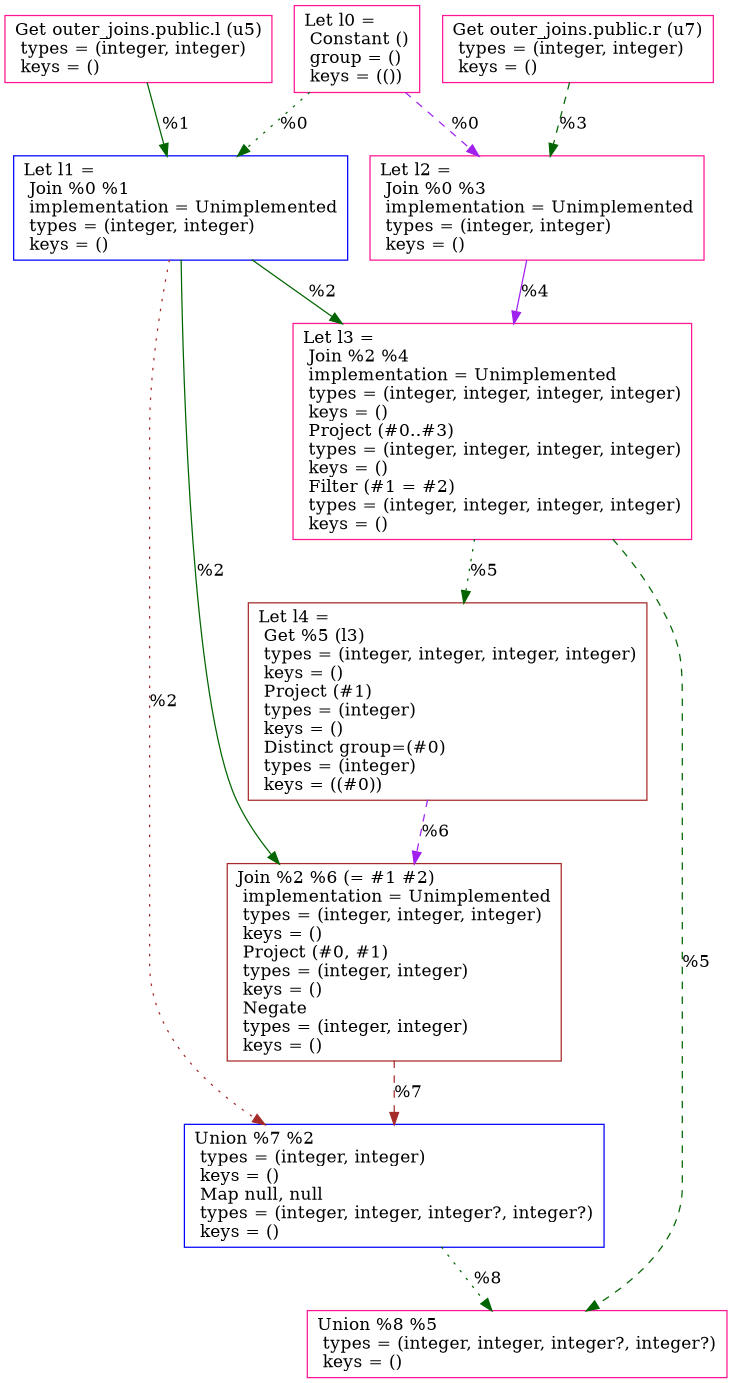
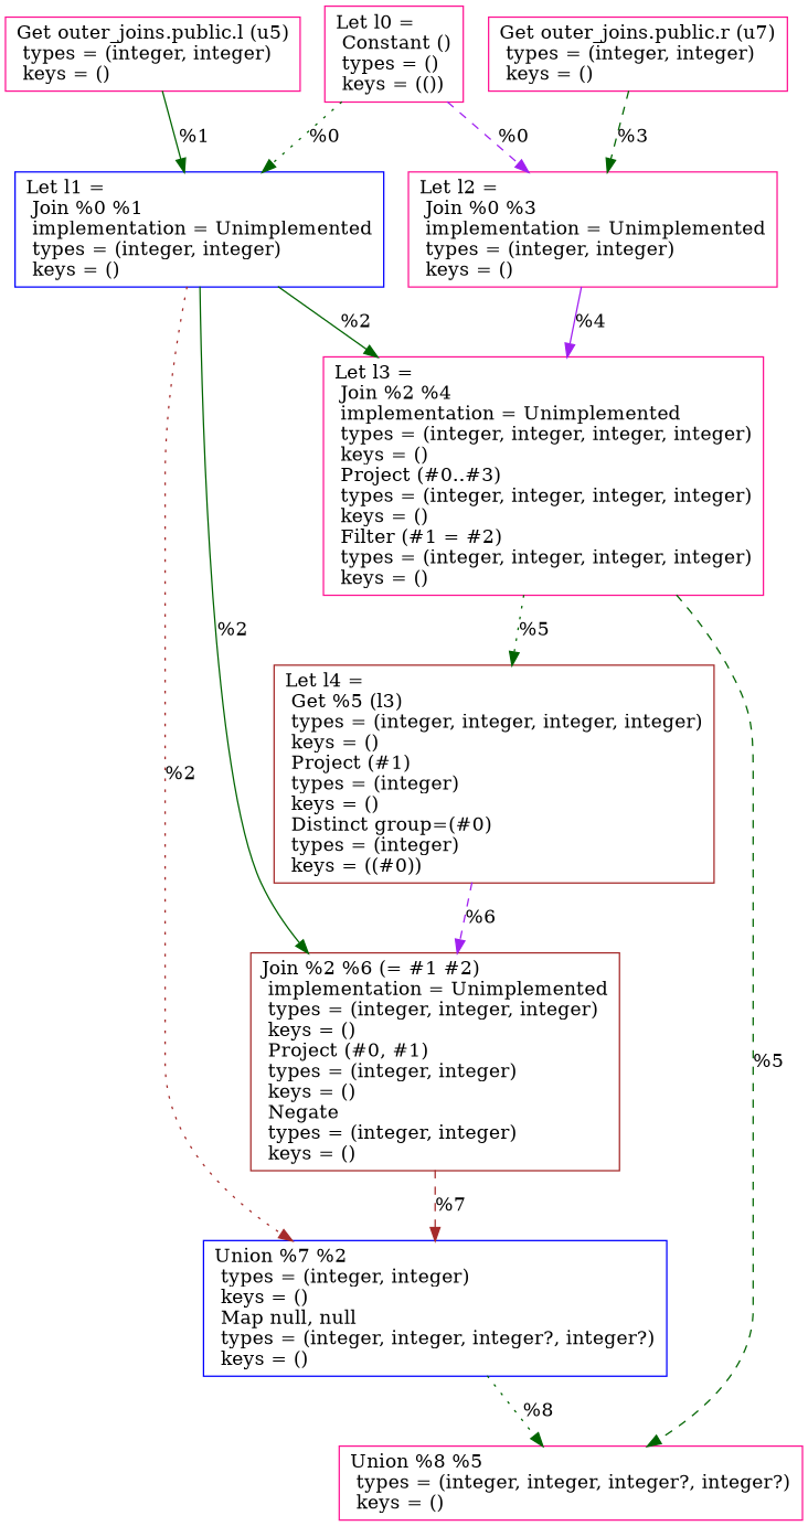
  digraph {
    node [shape=record color=deeppink]
    edge [color=darkgreen style=dashed]
-   n1 [label="Let l0 =\l Constant ()\l  group = ()\l  keys = (())\l"]
+   n1 [label="Let l0 =\l Constant ()\l  types = ()\l  keys = (())\l"]
    n2 [label="Let l1 =\l Join %0 %1\l  implementation = Unimplemented\l  types = (integer, integer)\l  keys = ()\l" color=blue]
    n3 [label="Let l2 =\l Join %0 %3\l  implementation = Unimplemented\l  types = (integer, integer)\l  keys = ()\l"]
    n4 [label=" Get outer_joins.public.l (u5)\l  types = (integer, integer)\l  keys = ()\l"]
    n5 [label="Let l3 =\l Join %2 %4\l  implementation = Unimplemented\l  types = (integer, integer, integer, integer)\l  keys = ()\l Project (#0..#3)\l  types = (integer, integer, integer, integer)\l  keys = ()\l Filter (#1 = #2)\l  types = (integer, integer, integer, integer)\l  keys = ()\l"]
    n6 [label=" Join %2 %6 (= #1 #2)\l  implementation = Unimplemented\l  types = (integer, integer, integer)\l  keys = ()\l Project (#0, #1)\l  types = (integer, integer)\l  keys = ()\l Negate\l  types = (integer, integer)\l  keys = ()\l" color=brown]
    n7 [label=" Union %7 %2\l  types = (integer, integer)\l  keys = ()\l Map null, null\l  types = (integer, integer, integer?, integer?)\l  keys = ()\l" color=blue]
    n8 [label=" Get outer_joins.public.r (u7)\l  types = (integer, integer)\l  keys = ()\l"]
    n9 [label="Let l4 =\l Get %5 (l3)\l  types = (integer, integer, integer, integer)\l  keys = ()\l Project (#1)\l  types = (integer)\l  keys = ()\l Distinct group=(#0)\l  types = (integer)\l  keys = ((#0))\l" color=brown]
    n10 [label=" Union %8 %5\l  types = (integer, integer, integer?, integer?)\l  keys = ()\l"]
    n1 -> n2 [label="%0\l" style=dotted]
    n1 -> n3 [label="%0\l" color=purple]
    n2 -> n5 [label="%2\l" style=solid]
    n2 -> n6 [label="%2\l" style=solid]
    n2 -> n7 [label="%2\l" color=brown style=dotted]
    n3 -> n5 [label="%4\l" color=purple style=solid]
    n4 -> n2 [label="%1\l" style=solid]
    n5 -> n9 [label="%5\l" style=dotted]
    n5 -> n10 [label="%5\l"]
    n6 -> n7 [label="%7\l" color=brown]
    n7 -> n10 [label="%8\l" style=dotted]
    n8 -> n3 [label="%3\l"]
    n9 -> n6 [label="%6\l" color=purple]
  }
